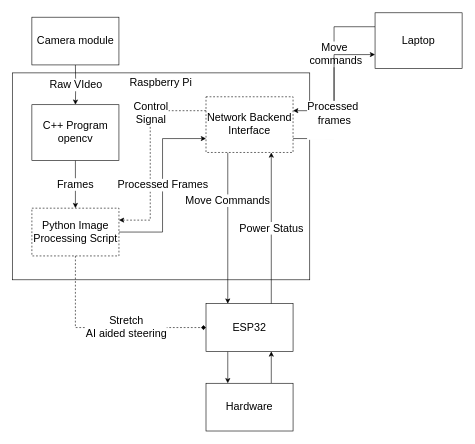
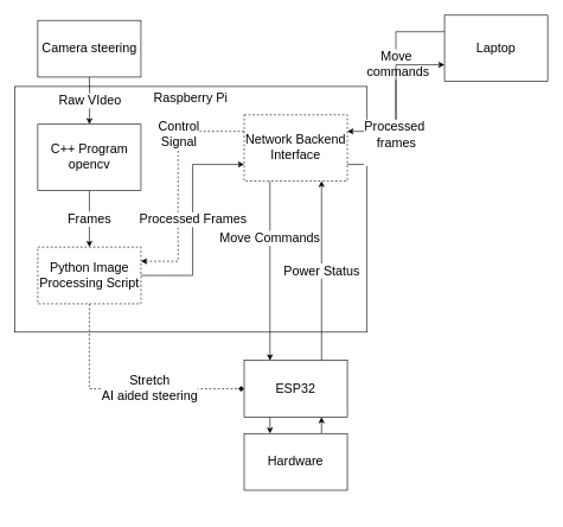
  <mxCell id="0" />
  <mxCell id="1" parent="0" />
  <mxCell id="2" value="Raspberry Pi" style="rounded=0;whiteSpace=wrap;html=1;align=center;labelPosition=center;verticalLabelPosition=middle;verticalAlign=top;fillColor=none;fontSize=18;" parent="1" vertex="1"><mxGeometry x="20" y="120.885" width="495.968" height="345" as="geometry" /></mxCell>
  <mxCell id="3" value="Raw VIdeo" style="edgeStyle=orthogonalEdgeStyle;rounded=0;orthogonalLoop=1;jettySize=auto;html=1;exitX=0.5;exitY=1;exitDx=0;exitDy=0;entryX=0.5;entryY=0;entryDx=0;entryDy=0;fontSize=18;verticalAlign=middle;" parent="1" target="11" edge="1"><mxGeometry relative="1" as="geometry"><mxPoint x="125.242" y="107.615" as="sourcePoint" /></mxGeometry></mxCell>
- <mxCell id="4" value="Camera module" style="whiteSpace=wrap;html=1;fontSize=18;verticalAlign=middle;" parent="1" vertex="1"><mxGeometry x="52.661" y="28" width="145.161" height="79.615" as="geometry" /></mxCell>
+ <mxCell id="4" value="Camera steering" style="whiteSpace=wrap;html=1;fontSize=18;verticalAlign=middle;" parent="1" vertex="1"><mxGeometry x="52.661" y="28" width="145.161" height="79.615" as="geometry" /></mxCell>
  <mxCell id="5" value="Power Status" style="edgeStyle=orthogonalEdgeStyle;rounded=0;orthogonalLoop=1;jettySize=auto;html=1;exitX=0.75;exitY=0;exitDx=0;exitDy=0;entryX=0.75;entryY=1;entryDx=0;entryDy=0;fontSize=18;verticalAlign=middle;" parent="1" source="7" target="16" edge="1"><mxGeometry relative="1" as="geometry" /></mxCell>
  <mxCell id="6" style="edgeStyle=orthogonalEdgeStyle;rounded=0;orthogonalLoop=1;jettySize=auto;html=1;exitX=0.25;exitY=1;exitDx=0;exitDy=0;entryX=0.25;entryY=0;entryDx=0;entryDy=0;fontSize=18;verticalAlign=middle;" parent="1" source="7" target="21" edge="1"><mxGeometry relative="1" as="geometry" /></mxCell>
  <mxCell id="7" value="ESP32" style="whiteSpace=wrap;html=1;fontSize=18;verticalAlign=middle;" parent="1" vertex="1"><mxGeometry x="342.984" y="505.692" width="145.161" height="79.615" as="geometry" /></mxCell>
  <mxCell id="8" value="Move&lt;div style=&quot;font-size: 18px;&quot;&gt;&amp;nbsp;commands&lt;/div&gt;" style="edgeStyle=orthogonalEdgeStyle;rounded=0;orthogonalLoop=1;jettySize=auto;html=1;exitX=0;exitY=0.25;exitDx=0;exitDy=0;entryX=1;entryY=0.25;entryDx=0;entryDy=0;fontSize=18;verticalAlign=bottom;" parent="1" source="9" target="16" edge="1"><mxGeometry relative="1" as="geometry" /></mxCell>
  <mxCell id="9" value="Laptop" style="whiteSpace=wrap;html=1;fontSize=18;verticalAlign=middle;" parent="1" vertex="1"><mxGeometry x="624.839" y="20.692" width="145.161" height="92.885" as="geometry" /></mxCell>
  <mxCell id="10" value="Frames" style="edgeStyle=orthogonalEdgeStyle;rounded=0;orthogonalLoop=1;jettySize=auto;html=1;exitX=0.5;exitY=1;exitDx=0;exitDy=0;entryX=0.5;entryY=0;entryDx=0;entryDy=0;fontSize=18;verticalAlign=middle;" parent="1" source="11" target="19" edge="1"><mxGeometry relative="1" as="geometry" /></mxCell>
  <mxCell id="11" value="C++ Program&lt;div style=&quot;font-size: 18px;&quot;&gt;opencv&lt;/div&gt;" style="whiteSpace=wrap;html=1;fontSize=18;verticalAlign=middle;" parent="1" vertex="1"><mxGeometry x="52.661" y="173.962" width="145.161" height="92.885" as="geometry" /></mxCell>
  <mxCell id="12" value="Move Commands" style="edgeStyle=orthogonalEdgeStyle;rounded=0;orthogonalLoop=1;jettySize=auto;html=1;exitX=0.25;exitY=1;exitDx=0;exitDy=0;entryX=0.25;entryY=0;entryDx=0;entryDy=0;fontSize=18;verticalAlign=middle;" parent="1" source="16" target="7" edge="1"><mxGeometry x="-0.368" relative="1" as="geometry"><mxPoint as="offset" /></mxGeometry></mxCell>
  <mxCell id="13" value="Processed&amp;nbsp;&lt;div style=&quot;font-size: 18px;&quot;&gt;frames&lt;div style=&quot;font-size: 18px;&quot;&gt;&lt;br style=&quot;font-size: 18px;&quot;&gt;&lt;/div&gt;&lt;/div&gt;" style="edgeStyle=orthogonalEdgeStyle;rounded=0;orthogonalLoop=1;jettySize=auto;html=1;exitX=1;exitY=0.75;exitDx=0;exitDy=0;entryX=0;entryY=0.75;entryDx=0;entryDy=0;fontSize=18;verticalAlign=top;" parent="1" source="16" target="9" edge="1"><mxGeometry relative="1" as="geometry" /></mxCell>
  <mxCell id="14" style="edgeStyle=orthogonalEdgeStyle;rounded=0;orthogonalLoop=1;jettySize=auto;html=1;exitX=0;exitY=0.25;exitDx=0;exitDy=0;entryX=1;entryY=0.25;entryDx=0;entryDy=0;dashed=1;" edge="1" parent="1" source="16" target="19"><mxGeometry relative="1" as="geometry"><Array as="points"><mxPoint x="250" y="184" /><mxPoint x="250" y="366" /></Array></mxGeometry></mxCell>
  <mxCell id="15" value="&lt;span style=&quot;font-size: 18px;&quot;&gt;Control&lt;/span&gt;&lt;div&gt;&lt;span style=&quot;font-size: 18px;&quot;&gt;Signal&lt;/span&gt;&lt;/div&gt;" style="edgeLabel;html=1;align=center;verticalAlign=middle;resizable=0;points=[];" vertex="1" connectable="0" parent="14"><mxGeometry x="-0.066" y="-3" relative="1" as="geometry"><mxPoint x="3" y="-56" as="offset" /></mxGeometry></mxCell>
  <mxCell id="16" value="Network Backend Interface" style="whiteSpace=wrap;html=1;fontSize=18;verticalAlign=middle;dashed=1;" parent="1" vertex="1"><mxGeometry x="342.984" y="160.692" width="145.161" height="92.885" as="geometry" /></mxCell>
  <mxCell id="17" value="Processed Frames" style="edgeStyle=orthogonalEdgeStyle;rounded=0;orthogonalLoop=1;jettySize=auto;html=1;exitX=1;exitY=0.5;exitDx=0;exitDy=0;entryX=0;entryY=0.75;entryDx=0;entryDy=0;fontSize=18;verticalAlign=middle;" parent="1" source="19" target="16" edge="1"><mxGeometry relative="1" as="geometry" /></mxCell>
  <mxCell id="18" value="Stretch&lt;div style=&quot;font-size: 18px;&quot;&gt;AI aided steering&lt;/div&gt;" style="edgeStyle=orthogonalEdgeStyle;rounded=0;orthogonalLoop=1;jettySize=auto;html=1;exitX=0.5;exitY=1;exitDx=0;exitDy=0;entryX=0;entryY=0.5;entryDx=0;entryDy=0;dashed=1;fontSize=18;verticalAlign=middle;endArrow=diamond;" parent="1" source="19" target="7" edge="1"><mxGeometry x="0.212" relative="1" as="geometry"><mxPoint as="offset" /></mxGeometry></mxCell>
  <mxCell id="19" value="Python Image&lt;div style=&quot;font-size: 18px;&quot;&gt;Processing Script&lt;/div&gt;" style="whiteSpace=wrap;html=1;fontSize=18;verticalAlign=middle;dashed=1;" parent="1" vertex="1"><mxGeometry x="52.661" y="346.462" width="145.161" height="79.615" as="geometry" /></mxCell>
  <mxCell id="20" style="edgeStyle=orthogonalEdgeStyle;rounded=0;orthogonalLoop=1;jettySize=auto;html=1;exitX=0.75;exitY=0;exitDx=0;exitDy=0;entryX=0.75;entryY=1;entryDx=0;entryDy=0;fontSize=18;verticalAlign=middle;" parent="1" source="21" target="7" edge="1"><mxGeometry relative="1" as="geometry" /></mxCell>
- <mxCell id="21" value="Hardware" style="whiteSpace=wrap;html=1;fontSize=18;verticalAlign=middle;" parent="1" vertex="1"><mxGeometry x="342.984" y="638.385" width="145.161" height="79.615" as="geometry" /></mxCell>
+ <mxCell id="21" value="Hardware" style="whiteSpace=wrap;html=1;fontSize=18;verticalAlign=middle;" parent="1" vertex="1"><mxGeometry x="342.984" y="608.385" width="145.161" height="79.615" as="geometry" /></mxCell>
